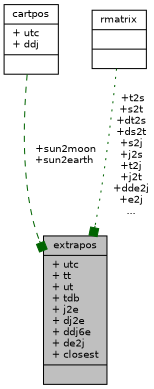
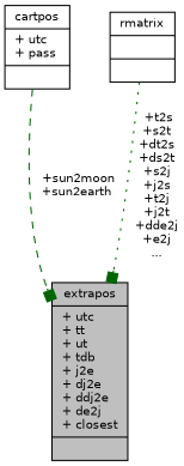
  digraph {
    node [color=black fillcolor=white fontname=Helvetica fontsize=10 shape=record style=filled]
    edge [arrowhead=box color=darkgreen fontname=Helvetica fontsize=10 labelfontname=Helvetica labelfontsize=10]
-   n1 [fillcolor=grey75 fontcolor=black height=0.2 label="{extrapos\n|+ utc\l+ tt\l+ ut\l+ tdb\l+ j2e\l+ dj2e\l+ ddj6e\l+ de2j\l+ closest\l|}" width=0.4]
-   n2 [height=0.2 label="{cartpos\n|+ utc\l+ ddj\l|}" width=0.4]
+   n1 [fillcolor=grey75 fontcolor=black height=0.2 label="{extrapos\n|+ utc\l+ tt\l+ ut\l+ tdb\l+ j2e\l+ dj2e\l+ ddj2e\l+ de2j\l+ closest\l|}" width=0.4]
+   n2 [height=0.2 label="{cartpos\n|+ utc\l+ pass\l|}" width=0.4]
    n3 [height=0.2 label="{rmatrix\n||}" width=0.4]
    n2 -> n1 [label=" +sun2moon\n+sun2earth" style=dashed]
    n3 -> n1 [label=" +t2s\n+s2t\n+dt2s\n+ds2t\n+s2j\n+j2s\n+t2j\n+j2t\n+dde2j\n+e2j\n..." style=dotted]
  }
